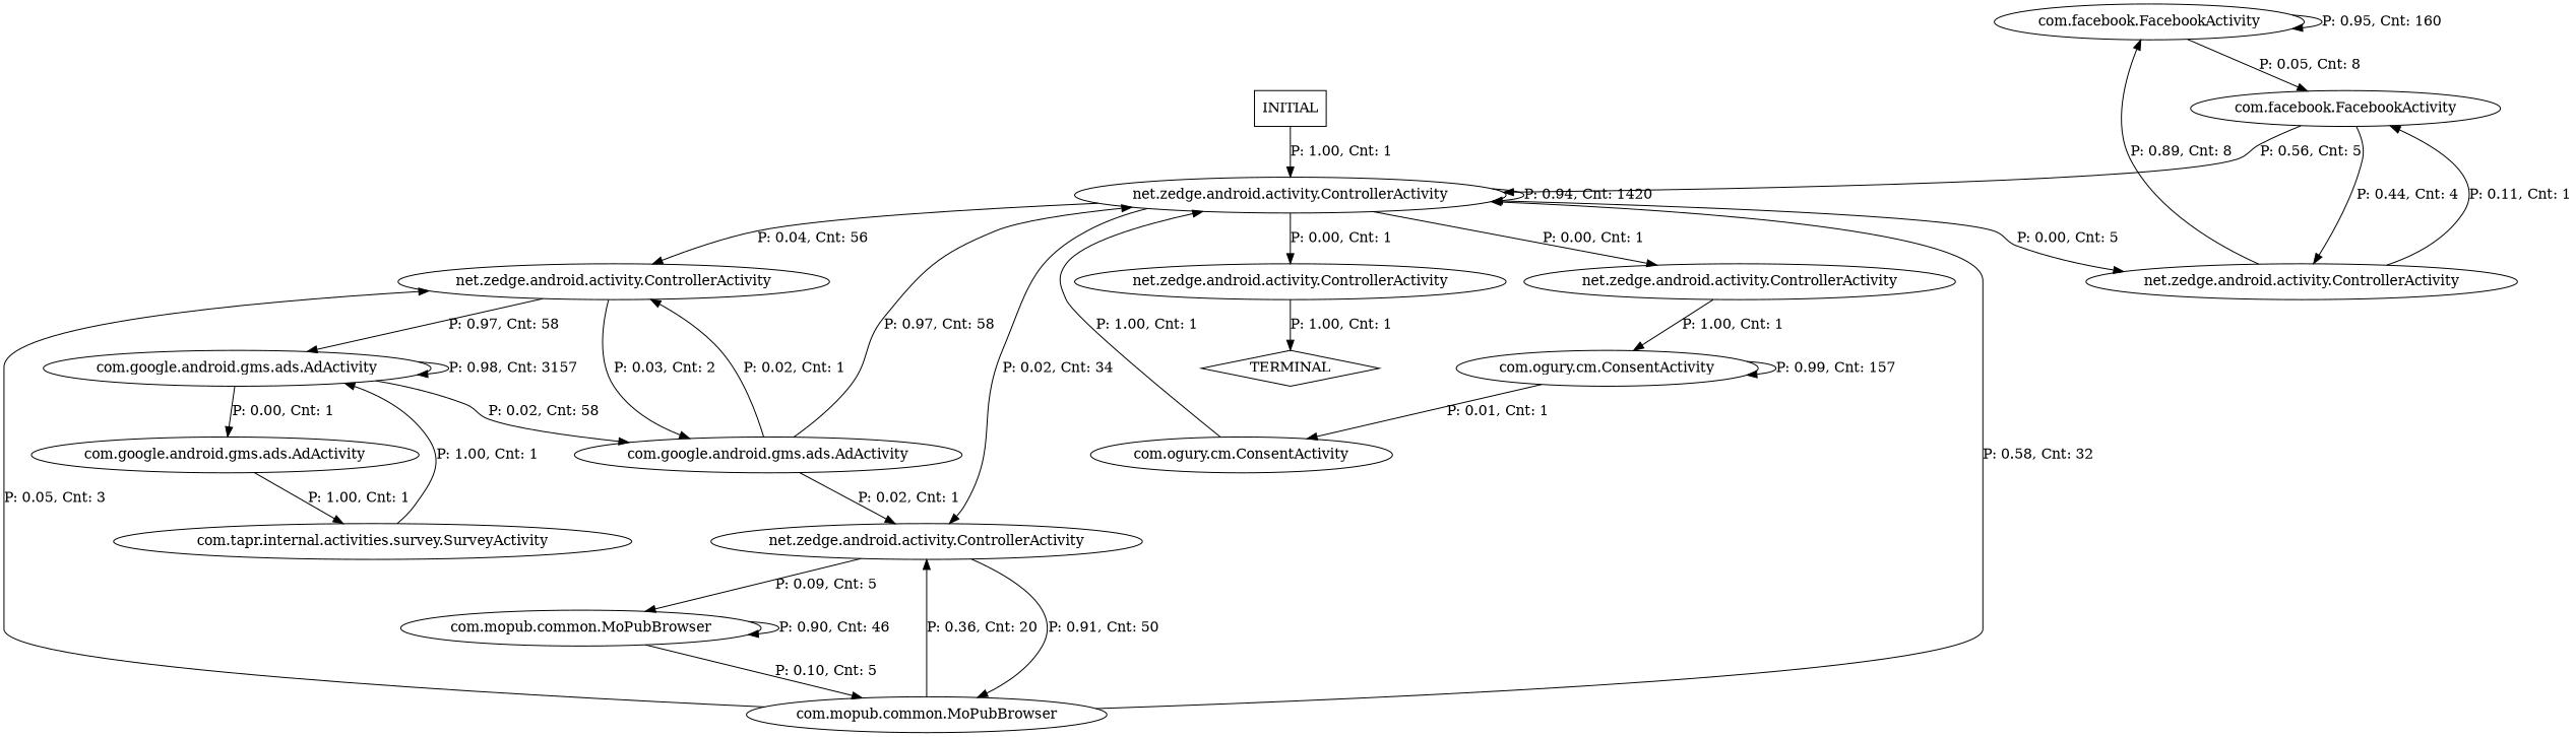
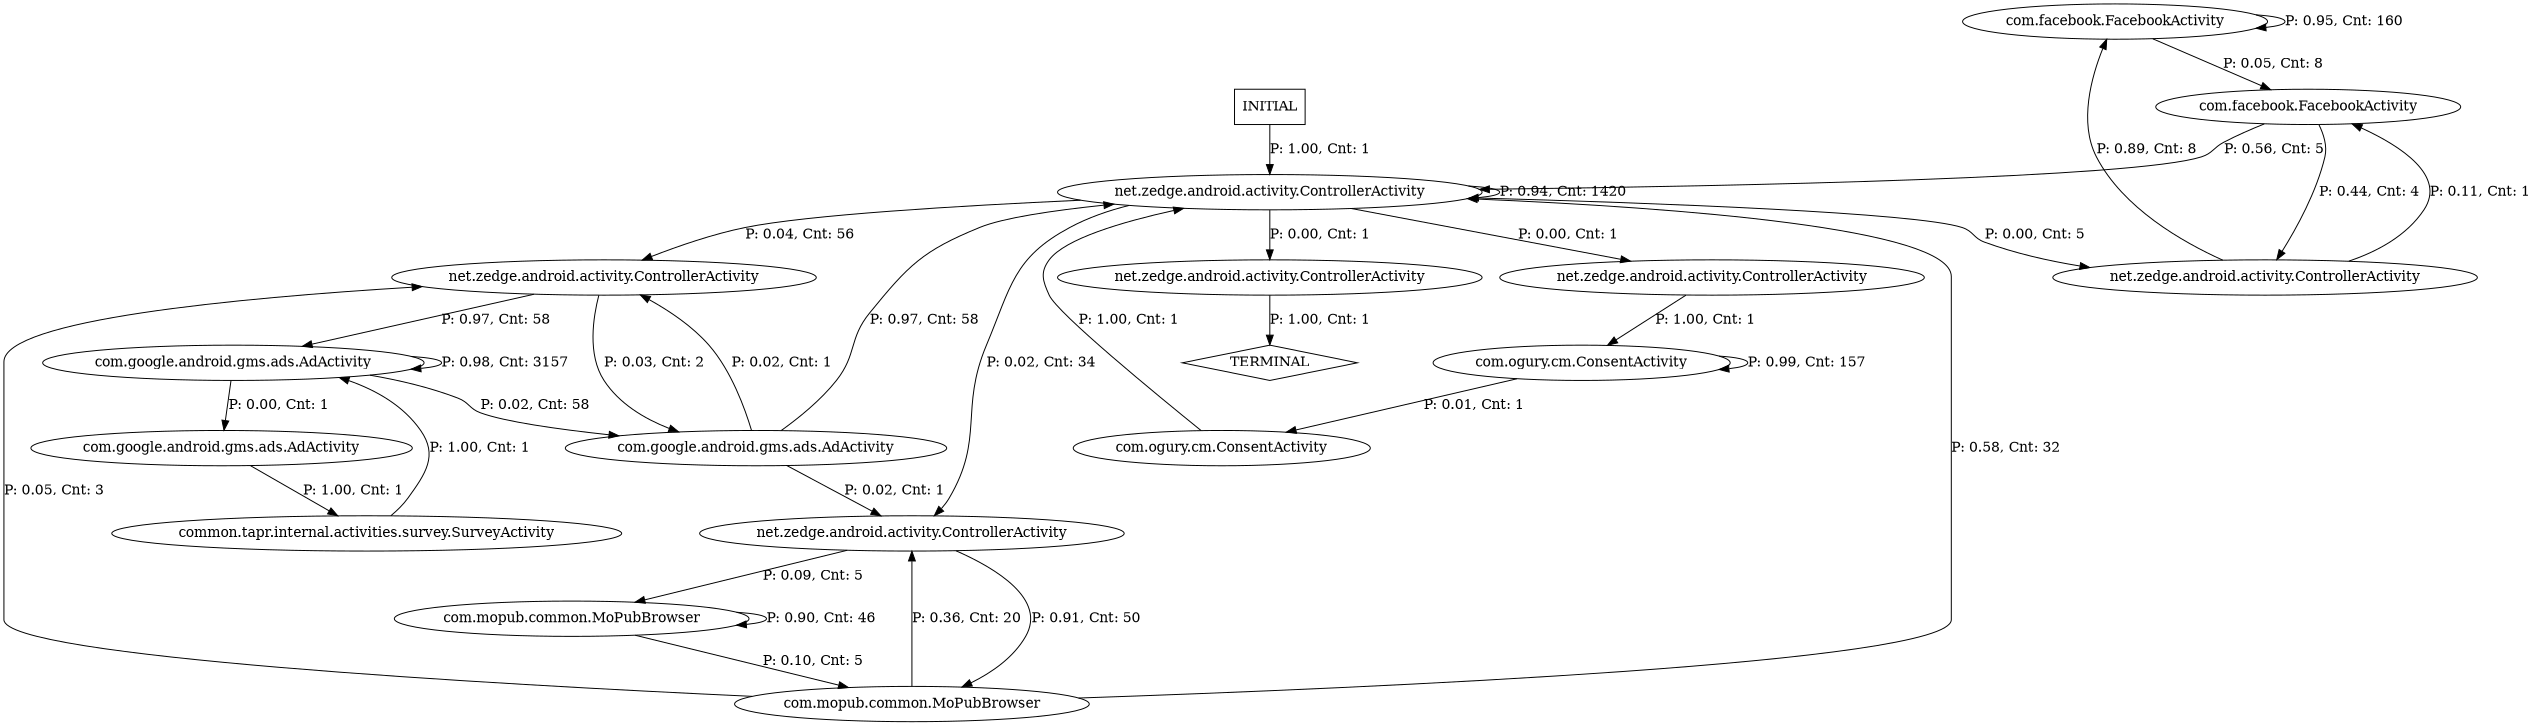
  digraph {
    n1 [label="com.facebook.FacebookActivity"]
    n2 [label="com.facebook.FacebookActivity"]
    n3 [label="net.zedge.android.activity.ControllerActivity"]
    n4 [label="net.zedge.android.activity.ControllerActivity"]
    n5 [label="com.google.android.gms.ads.AdActivity"]
-   n6 [label="com.tapr.internal.activities.survey.SurveyActivity"]
+   n6 [label="common.tapr.internal.activities.survey.SurveyActivity"]
    n7 [label="com.google.android.gms.ads.AdActivity"]
    n8 [label="com.google.android.gms.ads.AdActivity"]
    n9 [label="net.zedge.android.activity.ControllerActivity"]
    n10 [label="net.zedge.android.activity.ControllerActivity"]
    n11 [label="com.mopub.common.MoPubBrowser"]
    n12 [label="com.mopub.common.MoPubBrowser"]
    n13 [label="com.ogury.cm.ConsentActivity"]
    n14 [label="com.ogury.cm.ConsentActivity"]
    n15 [label="net.zedge.android.activity.ControllerActivity"]
    n16 [label="net.zedge.android.activity.ControllerActivity"]
    n17 [label=TERMINAL shape=diamond]
    n18 [label=INITIAL shape=box]
    n1 -> n1 [label="P: 0.95, Cnt: 160"]
    n1 -> n2 [label="P: 0.05, Cnt: 8"]
    n2 -> n3 [label="P: 0.44, Cnt: 4"]
    n2 -> n4 [label="P: 0.56, Cnt: 5"]
    n3 -> n1 [label="P: 0.89, Cnt: 8"]
    n3 -> n2 [label="P: 0.11, Cnt: 1"]
    n4 -> n3 [label="P: 0.00, Cnt: 5"]
    n4 -> n4 [label="P: 0.94, Cnt: 1420"]
    n4 -> n9 [label="P: 0.04, Cnt: 56"]
    n4 -> n10 [label="P: 0.02, Cnt: 34"]
    n4 -> n15 [label="P: 0.00, Cnt: 1"]
    n4 -> n16 [label="P: 0.00, Cnt: 1"]
    n5 -> n6 [label="P: 1.00, Cnt: 1"]
    n6 -> n7 [label="P: 1.00, Cnt: 1"]
    n7 -> n5 [label="P: 0.00, Cnt: 1"]
    n7 -> n7 [label="P: 0.98, Cnt: 3157"]
    n7 -> n8 [label="P: 0.02, Cnt: 58"]
    n8 -> n4 [label="P: 0.97, Cnt: 58"]
    n8 -> n9 [label="P: 0.02, Cnt: 1"]
    n8 -> n10 [label="P: 0.02, Cnt: 1"]
    n9 -> n7 [label="P: 0.97, Cnt: 58"]
    n9 -> n8 [label="P: 0.03, Cnt: 2"]
    n10 -> n11 [label="P: 0.09, Cnt: 5"]
    n10 -> n12 [label="P: 0.91, Cnt: 50"]
    n11 -> n11 [label="P: 0.90, Cnt: 46"]
    n11 -> n12 [label="P: 0.10, Cnt: 5"]
    n12 -> n4 [label="P: 0.58, Cnt: 32"]
    n12 -> n9 [label="P: 0.05, Cnt: 3"]
    n12 -> n10 [label="P: 0.36, Cnt: 20"]
    n13 -> n4 [label="P: 1.00, Cnt: 1"]
    n14 -> n13 [label="P: 0.01, Cnt: 1"]
    n14 -> n14 [label="P: 0.99, Cnt: 157"]
    n15 -> n14 [label="P: 1.00, Cnt: 1"]
    n16 -> n17 [label="P: 1.00, Cnt: 1"]
    n18 -> n4 [label="P: 1.00, Cnt: 1"]
  }
